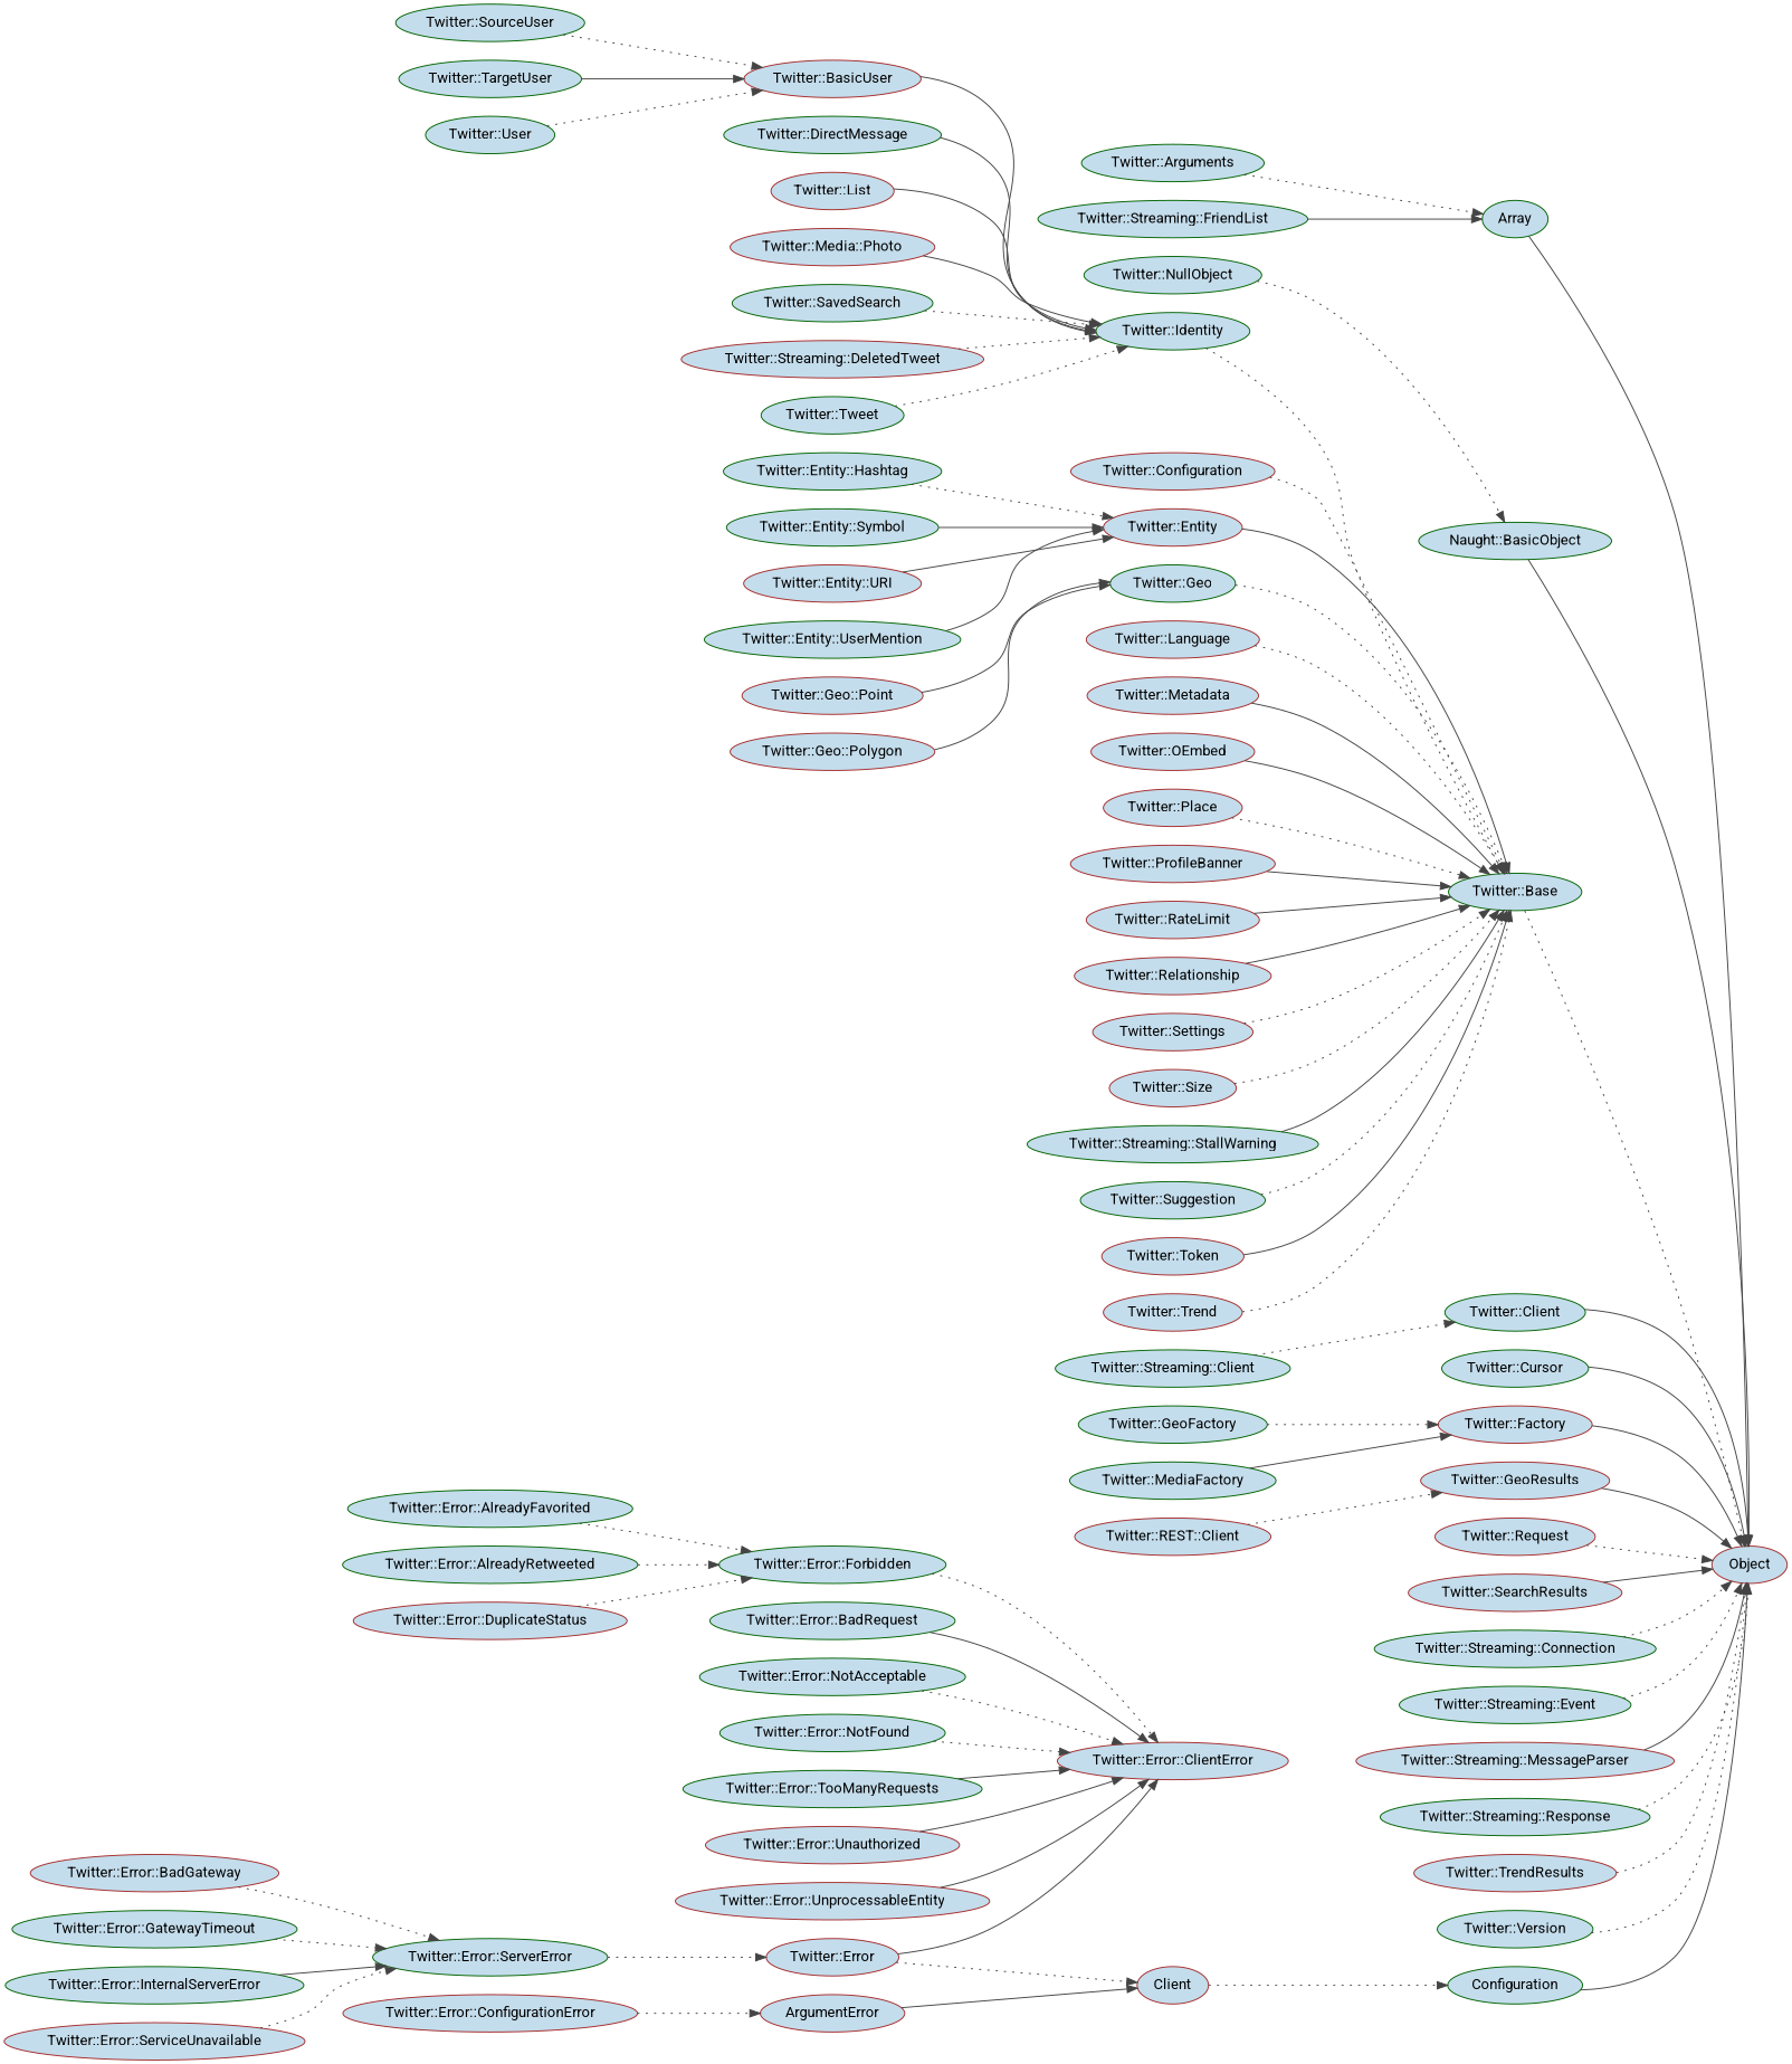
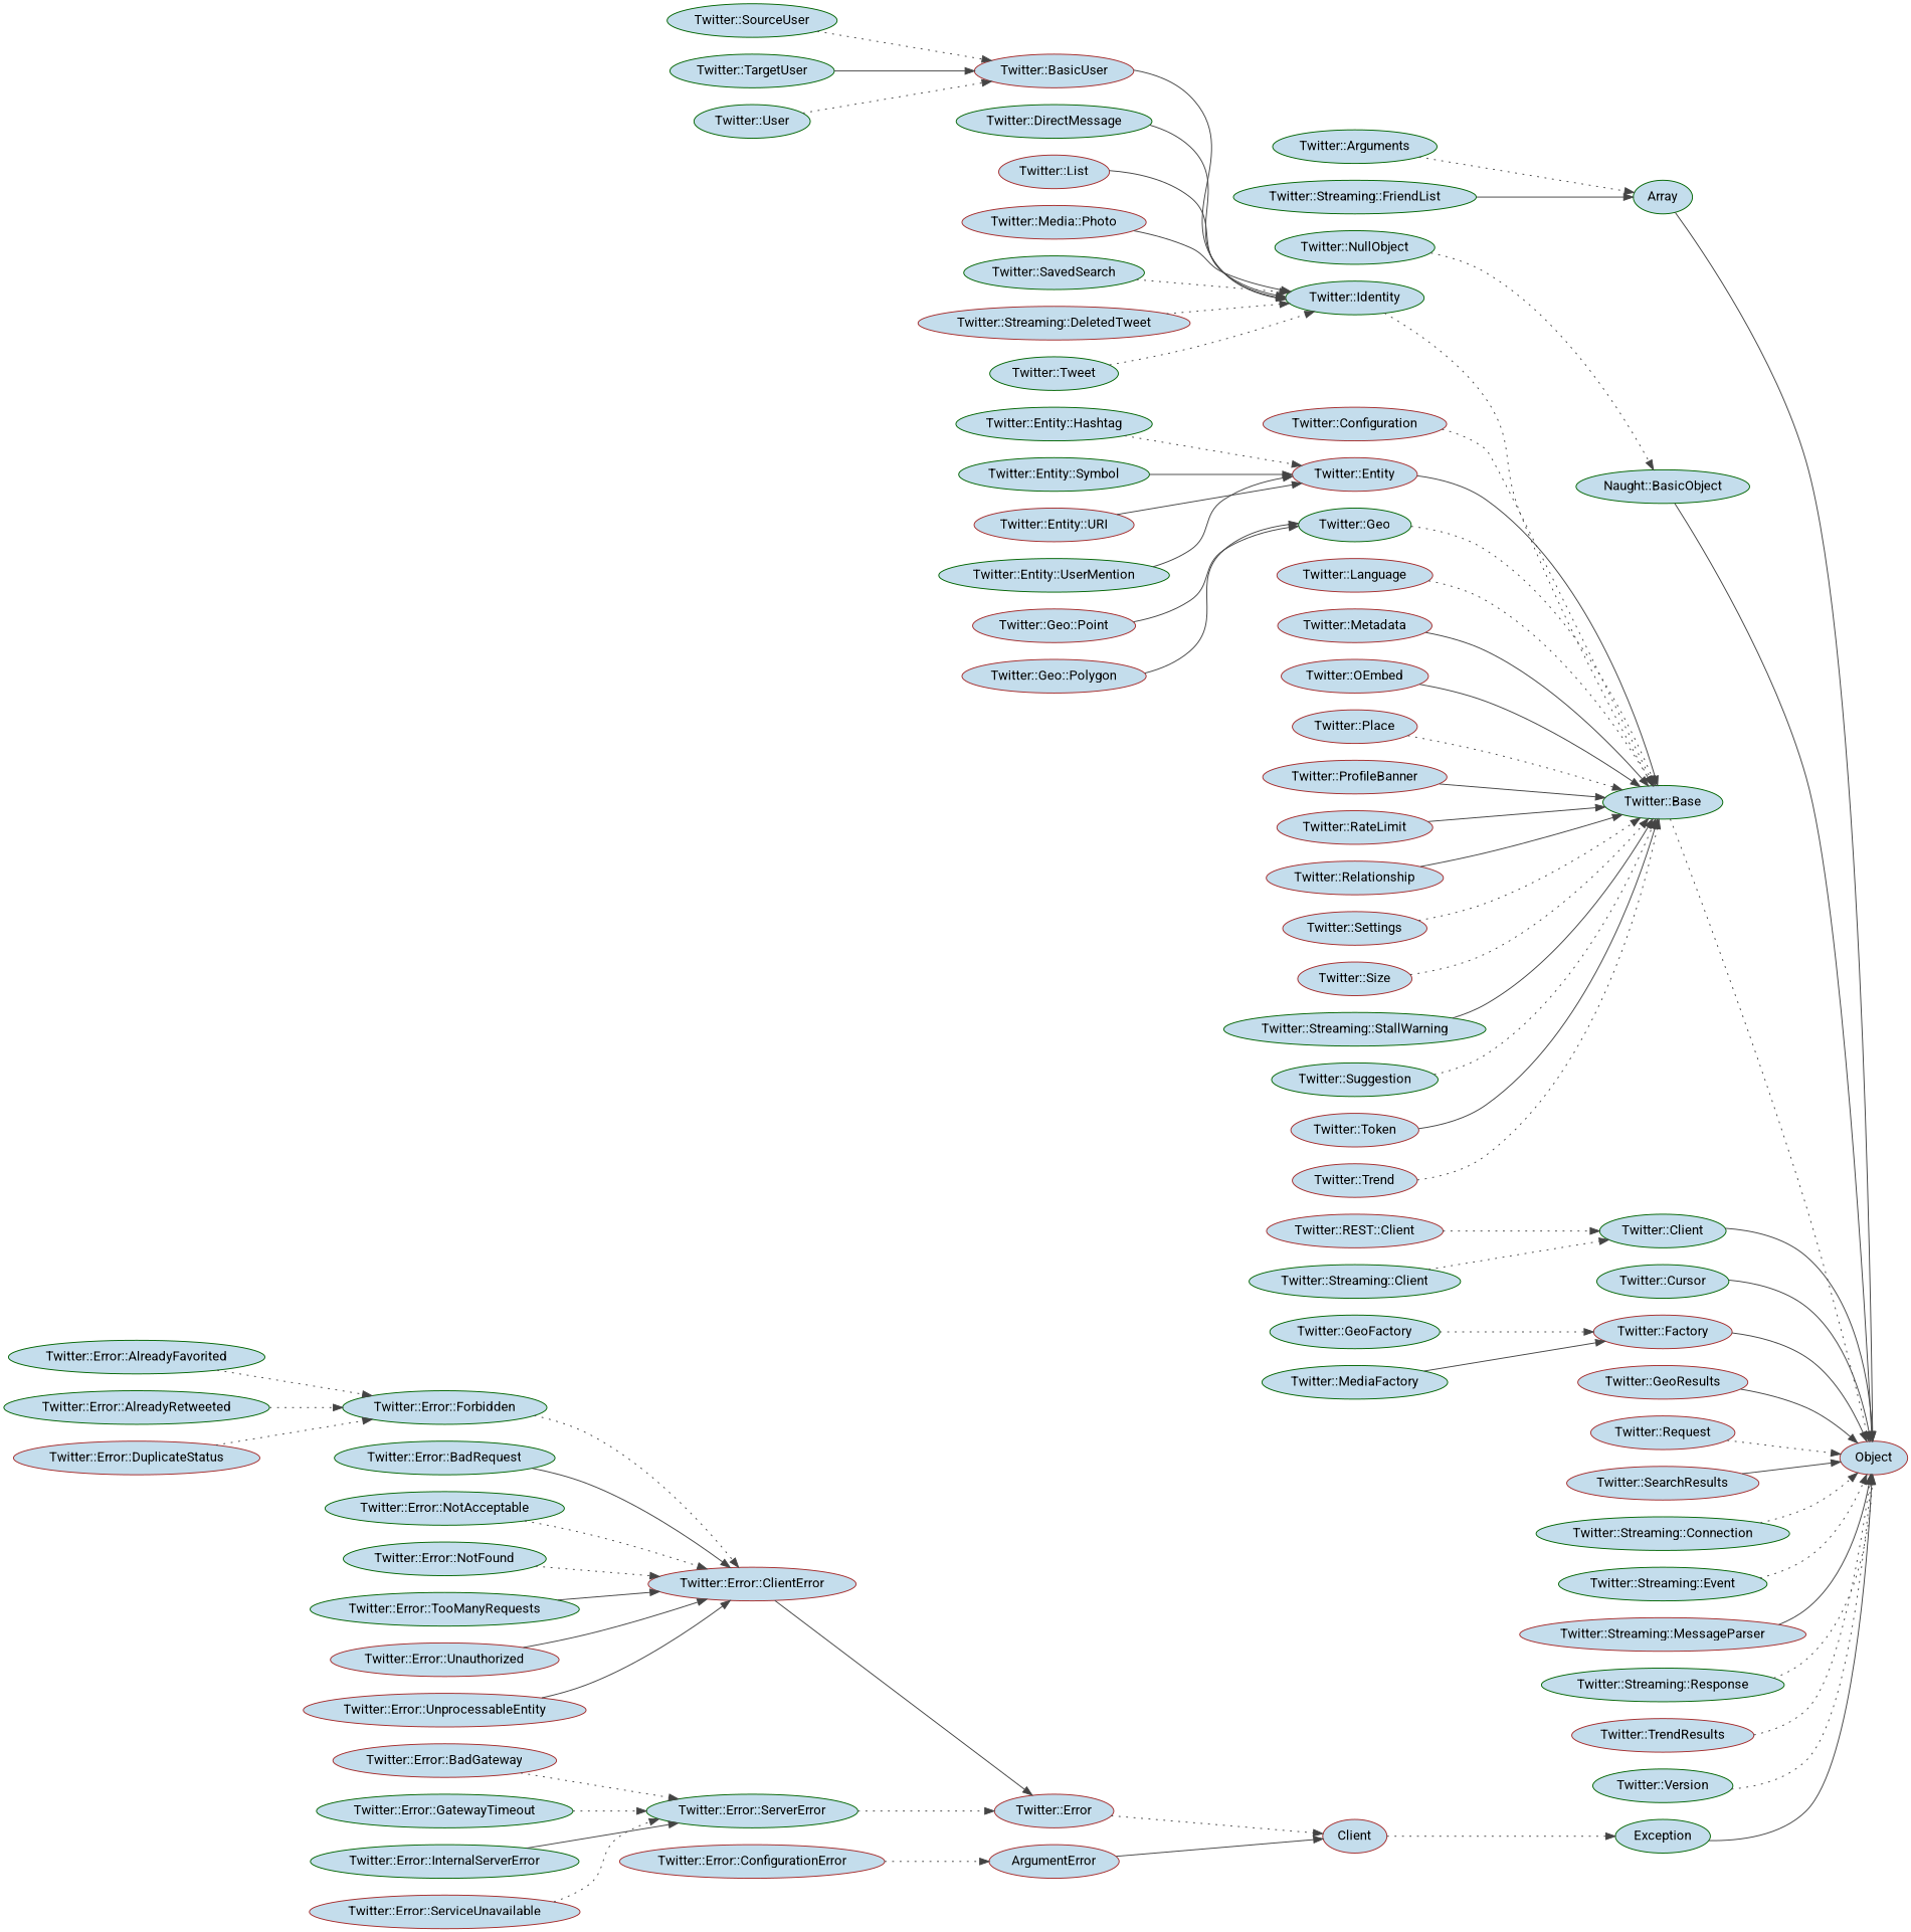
  digraph {
    fontname=Roboto
    rankdir=LR
    node [color=darkgreen fillcolor="#c4ddec" fontname=Roboto style=filled]
    edge [color="#444444" fontname=Roboto style=dotted]
    n1 [color=brown label=ArgumentError]
    n2 [color=brown label=Client]
-   n3 [label=Configuration]
+   n3 [label=Exception]
    n4 [label=Array]
    Object [color=brown]
    n6 [label="Naught::BasicObject"]
    n7 [label="Twitter::Arguments"]
    n8 [label="Twitter::Base"]
    n9 [color=brown label="Twitter::BasicUser"]
    n10 [label="Twitter::Identity"]
    n11 [label="Twitter::Client"]
    n12 [color=brown label="Twitter::Configuration"]
    n13 [label="Twitter::Cursor"]
    n14 [label="Twitter::DirectMessage"]
    n15 [color=brown label="Twitter::Entity"]
    n16 [label="Twitter::Entity::Hashtag"]
    n17 [label="Twitter::Entity::Symbol"]
    n18 [color=brown label="Twitter::Entity::URI"]
    n19 [label="Twitter::Entity::UserMention"]
    n20 [color=brown label="Twitter::Error"]
    n21 [label="Twitter::Error::AlreadyFavorited"]
    n22 [label="Twitter::Error::Forbidden"]
    n23 [color=brown label="Twitter::Error::ClientError"]
    n24 [label="Twitter::Error::AlreadyRetweeted"]
    n25 [color=brown label="Twitter::Error::BadGateway"]
    n26 [label="Twitter::Error::ServerError"]
    n27 [label="Twitter::Error::BadRequest"]
    n28 [color=brown label="Twitter::Error::ConfigurationError"]
    n29 [color=brown label="Twitter::Error::DuplicateStatus"]
    n30 [label="Twitter::Error::GatewayTimeout"]
    n31 [label="Twitter::Error::InternalServerError"]
    n32 [label="Twitter::Error::NotAcceptable"]
    n33 [label="Twitter::Error::NotFound"]
    n34 [color=brown label="Twitter::Error::ServiceUnavailable"]
    n35 [label="Twitter::Error::TooManyRequests"]
    n36 [color=brown label="Twitter::Error::Unauthorized"]
    n37 [color=brown label="Twitter::Error::UnprocessableEntity"]
    n38 [color=brown label="Twitter::Factory"]
    n39 [label="Twitter::Geo"]
    n40 [label="Twitter::GeoFactory"]
    n41 [color=brown label="Twitter::GeoResults"]
    n42 [color=brown label="Twitter::Geo::Point"]
    n43 [color=brown label="Twitter::Geo::Polygon"]
    n44 [color=brown label="Twitter::Language"]
    n45 [color=brown label="Twitter::List"]
    n46 [label="Twitter::MediaFactory"]
    n47 [color=brown label="Twitter::Media::Photo"]
    n48 [color=brown label="Twitter::Metadata"]
    n49 [label="Twitter::NullObject"]
    n50 [color=brown label="Twitter::OEmbed"]
    n51 [color=brown label="Twitter::Place"]
    n52 [color=brown label="Twitter::ProfileBanner"]
    n53 [color=brown label="Twitter::REST::Client"]
    n54 [color=brown label="Twitter::RateLimit"]
    n55 [color=brown label="Twitter::Relationship"]
    n56 [color=brown label="Twitter::Request"]
    n57 [label="Twitter::SavedSearch"]
    n58 [color=brown label="Twitter::SearchResults"]
    n59 [color=brown label="Twitter::Settings"]
    n60 [color=brown label="Twitter::Size"]
    n61 [label="Twitter::SourceUser"]
    n62 [label="Twitter::Streaming::Client"]
    n63 [label="Twitter::Streaming::Connection"]
    n64 [color=brown label="Twitter::Streaming::DeletedTweet"]
    n65 [label="Twitter::Streaming::Event"]
    n66 [label="Twitter::Streaming::FriendList"]
    n67 [color=brown label="Twitter::Streaming::MessageParser"]
    n68 [label="Twitter::Streaming::Response"]
    n69 [label="Twitter::Streaming::StallWarning"]
    n70 [label="Twitter::Suggestion"]
    n71 [label="Twitter::TargetUser"]
    n72 [color=brown label="Twitter::Token"]
    n73 [color=brown label="Twitter::Trend"]
    n74 [color=brown label="Twitter::TrendResults"]
    n75 [label="Twitter::Tweet"]
    n76 [label="Twitter::User"]
    n77 [label="Twitter::Version"]
    n1 -> n2 [style=solid]
    n2 -> n3
    n3 -> Object [style=solid]
    n4 -> Object [style=solid]
    n6 -> Object [style=solid]
    n7 -> n4
    n8 -> Object
    n9 -> n10 [style=solid]
    n10 -> n8
    n11 -> Object [style=solid]
    n12 -> n8
    n13 -> Object [style=solid]
    n14 -> n10 [style=solid]
    n15 -> n8 [style=solid]
    n16 -> n15
    n17 -> n15 [style=solid]
    n18 -> n15 [style=solid]
    n19 -> n15 [style=solid]
    n20 -> n2
    n21 -> n22
    n22 -> n23
-   n20 -> n23 [style=solid]
+   n23 -> n20 [style=solid]
    n24 -> n22
    n25 -> n26
    n26 -> n20
    n27 -> n23 [style=solid]
    n28 -> n1
    n29 -> n22
    n30 -> n26
    n31 -> n26 [style=solid]
    n32 -> n23
    n33 -> n23
    n34 -> n26
    n35 -> n23 [style=solid]
    n36 -> n23 [style=solid]
    n37 -> n23 [style=solid]
    n38 -> Object [style=solid]
    n39 -> n8
    n40 -> n38
    n41 -> Object [style=solid]
    n42 -> n39 [style=solid]
    n43 -> n39 [style=solid]
    n44 -> n8
    n45 -> n10 [style=solid]
    n46 -> n38 [style=solid]
    n47 -> n10 [style=solid]
    n48 -> n8 [style=solid]
    n49 -> n6
    n50 -> n8 [style=solid]
    n51 -> n8
    n52 -> n8 [style=solid]
-   n53 -> n41
+   n53 -> n11
    n54 -> n8 [style=solid]
    n55 -> n8 [style=solid]
    n56 -> Object
    n57 -> n10
    n58 -> Object [style=solid]
    n59 -> n8
    n60 -> n8
    n61 -> n9
    n62 -> n11
    n63 -> Object
    n64 -> n10
    n65 -> Object
    n66 -> n4 [style=solid]
    n67 -> Object [style=solid]
    n68 -> Object
    n69 -> n8 [style=solid]
    n70 -> n8
    n71 -> n9 [style=solid]
    n72 -> n8 [style=solid]
    n73 -> n8
    n74 -> Object
    n75 -> n10
    n76 -> n9
    n77 -> Object
  }
